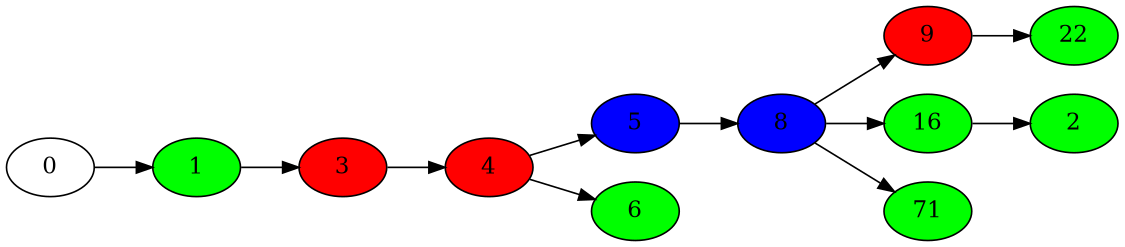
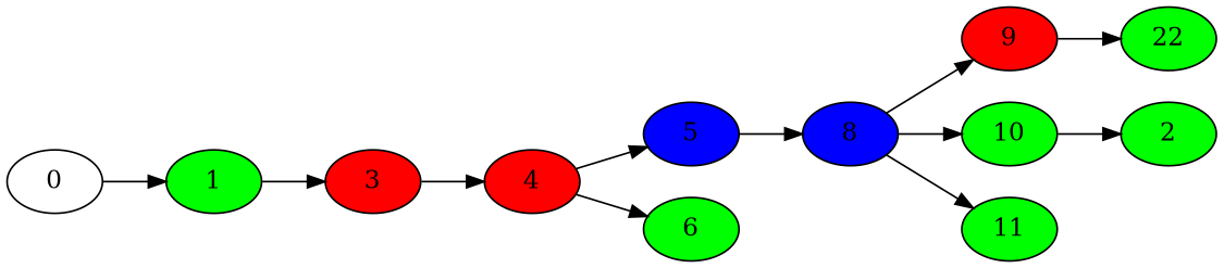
  digraph {
    rankdir=LR
    node [color=black fillcolor=green style=filled]
    0 [fillcolor=white]
    1
    3 [fillcolor=red]
    4 [fillcolor=red]
    5 [fillcolor=blue]
    6
    8 [fillcolor=blue]
    9 [fillcolor=red]
-   10 [label=16]
-   11 [label=71]
+   10
+   11
    n11 [label=22]
    2
    0 -> 1
    1 -> 3
    3 -> 4
    4 -> 5
    4 -> 6
    5 -> 8
    8 -> 9
    8 -> 10
    8 -> 11
    9 -> n11
    10 -> 2
  }
